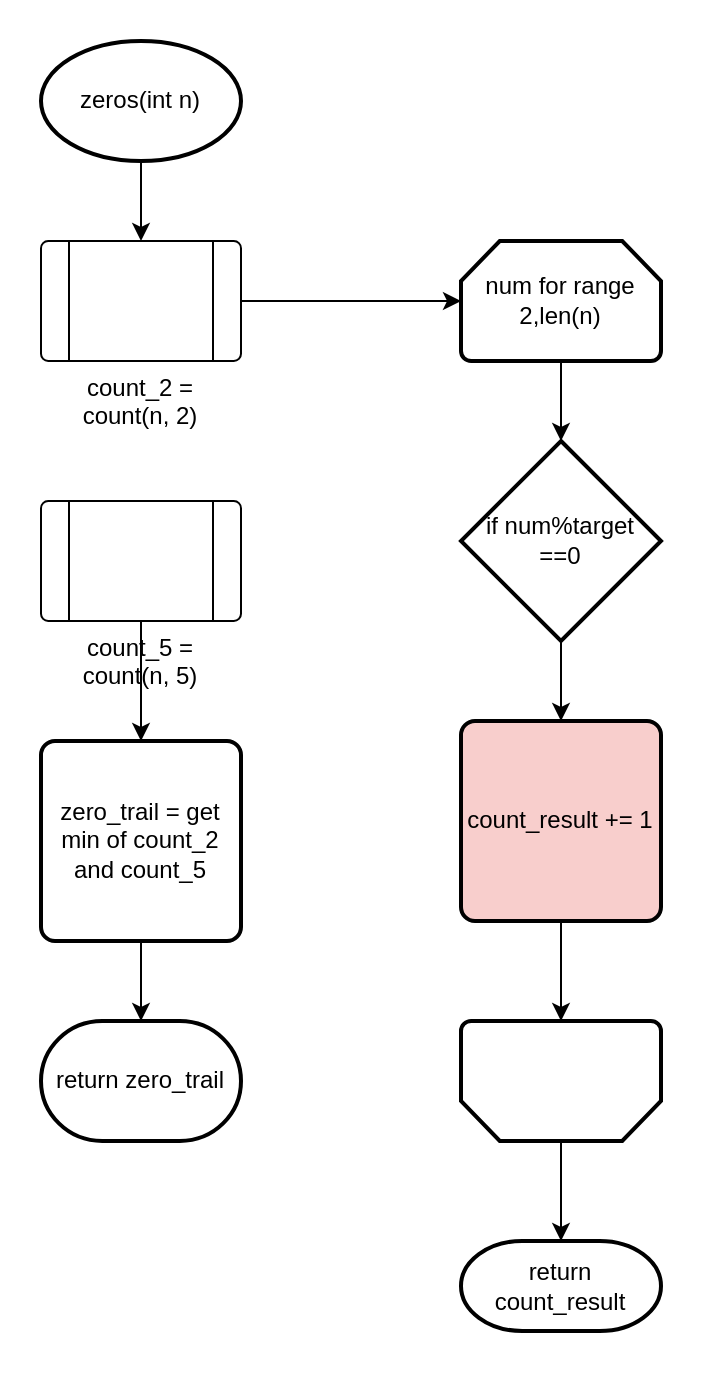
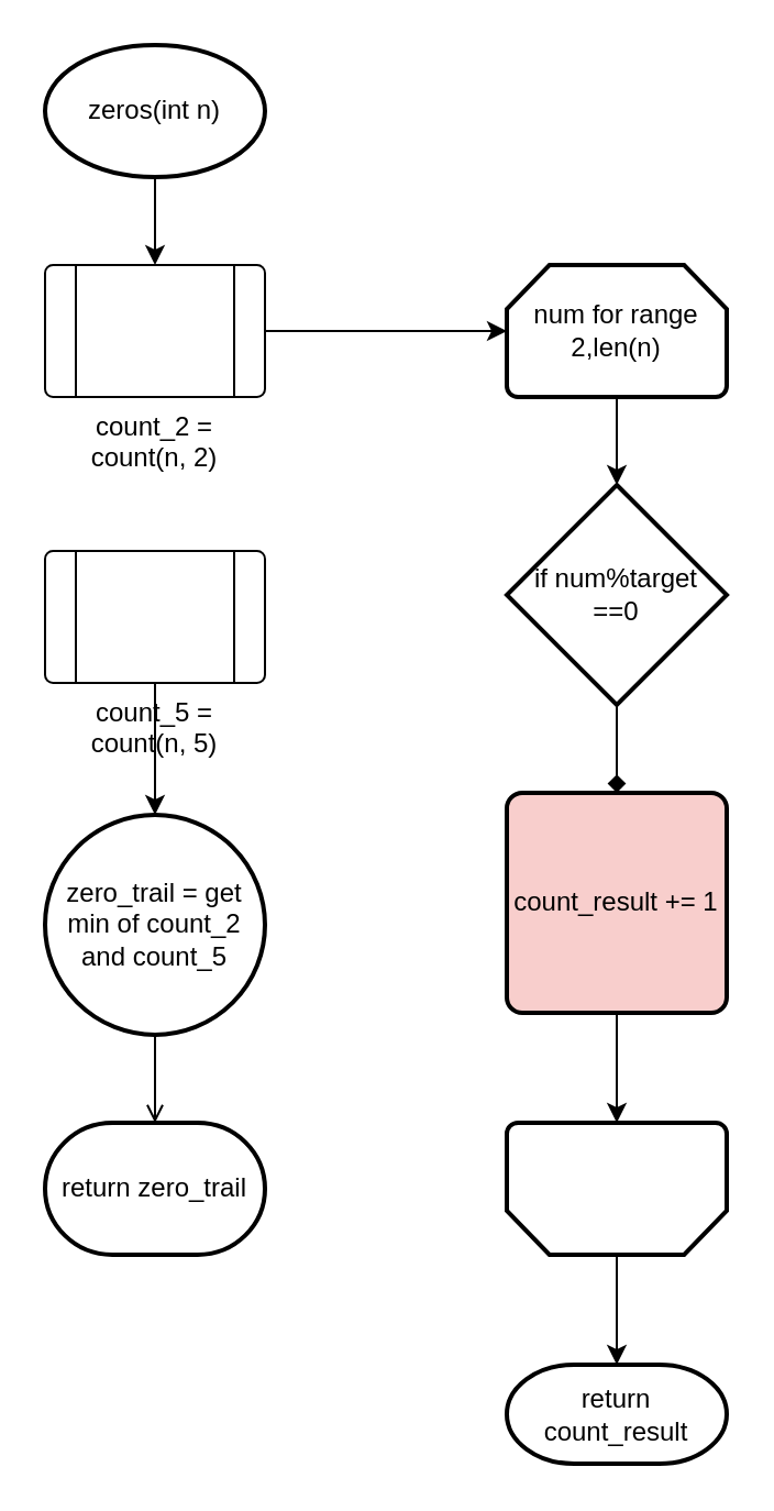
  <mxCell id="0" />
  <mxCell id="1" parent="0" />
  <mxCell id="2" style="edgeStyle=orthogonalEdgeStyle;rounded=0;orthogonalLoop=1;jettySize=auto;html=1;" edge="1" parent="1" source="3" target="14"><mxGeometry relative="1" as="geometry" /></mxCell>
  <mxCell id="3" value="zeros(int n)" style="strokeWidth=2;html=1;shape=mxgraph.flowchart.start_1;whiteSpace=wrap;" vertex="1" parent="1"><mxGeometry x="20" y="20" width="100" height="60" as="geometry" /></mxCell>
  <mxCell id="4" style="edgeStyle=orthogonalEdgeStyle;rounded=0;orthogonalLoop=1;jettySize=auto;html=1;entryX=0.5;entryY=0;entryDx=0;entryDy=0;entryPerimeter=0;" edge="1" parent="1" source="5" target="9"><mxGeometry relative="1" as="geometry" /></mxCell>
  <mxCell id="5" value="num for range 2,len(n)" style="strokeWidth=2;html=1;shape=mxgraph.flowchart.loop_limit;whiteSpace=wrap;" vertex="1" parent="1"><mxGeometry x="230" y="120" width="100" height="60" as="geometry" /></mxCell>
  <mxCell id="6" value="" style="edgeStyle=orthogonalEdgeStyle;rounded=0;orthogonalLoop=1;jettySize=auto;html=1;" edge="1" parent="1" source="7" target="11"><mxGeometry relative="1" as="geometry" /></mxCell>
  <mxCell id="7" value="count_result += 1" style="rounded=1;whiteSpace=wrap;html=1;absoluteArcSize=1;arcSize=14;strokeWidth=2;fillColor=#f8cecc;" vertex="1" parent="1"><mxGeometry x="230" y="360" width="100" height="100" as="geometry" /></mxCell>
- <mxCell id="8" style="edgeStyle=orthogonalEdgeStyle;rounded=0;orthogonalLoop=1;jettySize=auto;html=1;" edge="1" parent="1" source="9" target="7"><mxGeometry relative="1" as="geometry" /></mxCell>
+ <mxCell id="8" style="edgeStyle=orthogonalEdgeStyle;rounded=0;orthogonalLoop=1;jettySize=auto;html=1;endArrow=diamond;" edge="1" parent="1" source="9" target="7"><mxGeometry relative="1" as="geometry" /></mxCell>
  <mxCell id="9" value="if num%target ==0" style="strokeWidth=2;html=1;shape=mxgraph.flowchart.decision;whiteSpace=wrap;" vertex="1" parent="1"><mxGeometry x="230" y="220" width="100" height="100" as="geometry" /></mxCell>
  <mxCell id="10" style="edgeStyle=orthogonalEdgeStyle;rounded=0;orthogonalLoop=1;jettySize=auto;html=1;entryX=0.5;entryY=0;entryDx=0;entryDy=0;entryPerimeter=0;" edge="1" parent="1" source="11" target="12"><mxGeometry relative="1" as="geometry" /></mxCell>
  <mxCell id="11" value="" style="strokeWidth=2;html=1;shape=mxgraph.flowchart.loop_limit;whiteSpace=wrap;rotation=-180;" vertex="1" parent="1"><mxGeometry x="230" y="510" width="100" height="60" as="geometry" /></mxCell>
  <mxCell id="12" value="return count_result" style="strokeWidth=2;html=1;shape=mxgraph.flowchart.terminator;whiteSpace=wrap;" vertex="1" parent="1"><mxGeometry x="230" y="620" width="100" height="45" as="geometry" /></mxCell>
  <mxCell id="13" style="edgeStyle=orthogonalEdgeStyle;rounded=0;orthogonalLoop=1;jettySize=auto;html=1;" edge="1" parent="1" source="14" target="5"><mxGeometry relative="1" as="geometry" /></mxCell>
  <mxCell id="14" value="count_2 = count(n, 2)" style="verticalLabelPosition=bottom;verticalAlign=top;html=1;shape=process;whiteSpace=wrap;rounded=1;size=0.14;arcSize=6;" vertex="1" parent="1"><mxGeometry x="20" y="120" width="100" height="60" as="geometry" /></mxCell>
  <mxCell id="15" style="edgeStyle=orthogonalEdgeStyle;rounded=0;orthogonalLoop=1;jettySize=auto;html=1;entryX=0.5;entryY=0;entryDx=0;entryDy=0;" edge="1" parent="1" source="16" target="18"><mxGeometry relative="1" as="geometry" /></mxCell>
  <mxCell id="16" value="count_5 = count(n, 5)" style="verticalLabelPosition=bottom;verticalAlign=top;html=1;shape=process;whiteSpace=wrap;rounded=1;size=0.14;arcSize=6;" vertex="1" parent="1"><mxGeometry x="20" y="250" width="100" height="60" as="geometry" /></mxCell>
- <mxCell id="17" style="edgeStyle=orthogonalEdgeStyle;rounded=0;orthogonalLoop=1;jettySize=auto;html=1;" edge="1" parent="1" source="18" target="19"><mxGeometry relative="1" as="geometry" /></mxCell>
- <mxCell id="18" value="zero_trail = get min of count_2 and count_5" style="rounded=1;whiteSpace=wrap;html=1;absoluteArcSize=1;arcSize=14;strokeWidth=2;" vertex="1" parent="1"><mxGeometry x="20" y="370" width="100" height="100" as="geometry" /></mxCell>
+ <mxCell id="17" style="edgeStyle=orthogonalEdgeStyle;rounded=0;orthogonalLoop=1;jettySize=auto;html=1;endArrow=open;" edge="1" parent="1" source="18" target="19"><mxGeometry relative="1" as="geometry" /></mxCell>
+ <mxCell id="18" value="zero_trail = get min of count_2 and count_5" style="ellipse;whiteSpace=wrap;html=1;absoluteArcSize=1;arcSize=14;strokeWidth=2;" vertex="1" parent="1"><mxGeometry x="20" y="370" width="100" height="100" as="geometry" /></mxCell>
  <mxCell id="19" value="return zero_trail" style="strokeWidth=2;html=1;shape=mxgraph.flowchart.terminator;whiteSpace=wrap;" vertex="1" parent="1"><mxGeometry x="20" y="510" width="100" height="60" as="geometry" /></mxCell>
